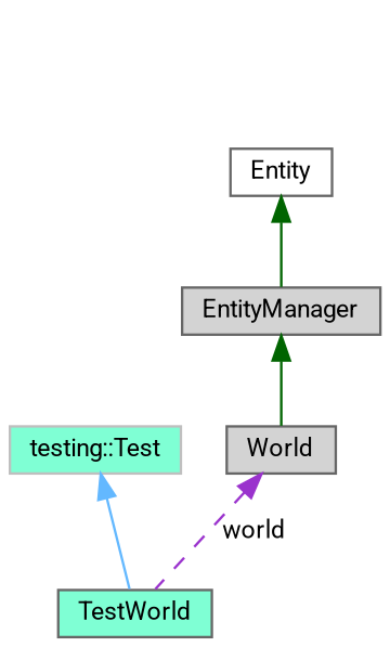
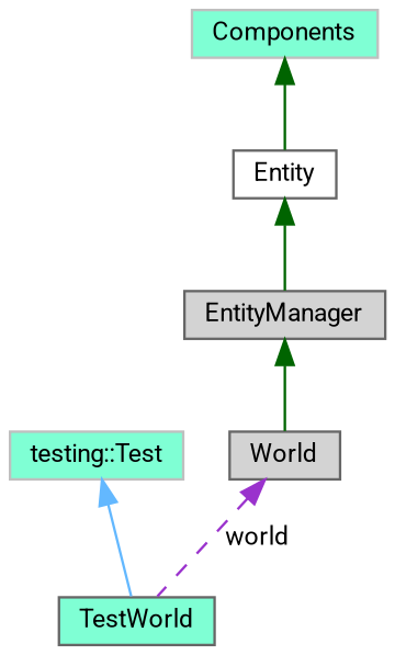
  digraph {
    fontname=Roboto
    node [color=gray40 fillcolor=aquamarine fontname=Roboto fontsize=10 shape=box style=filled]
    edge [color=darkgreen dir=back fontname=Roboto fontsize=10 labelfontname=Helvetica labelfontsize=10 style=solid]
    n1 [fontcolor=black height=0.2 label=TestWorld width=0.4]
    n2 [color=grey75 height=0.2 label="testing::Test" width=0.4]
    n3 [fillcolor=lightgrey height=0.2 label=World width=0.4]
    n4 [fillcolor=lightgrey height=0.2 label=EntityManager width=0.4]
    n5 [fillcolor=white height=0.2 label=Entity width=0.4]
+   n6 [color=grey75 height=0.2 label=Components width=0.4]
    n2 -> n1 [color=steelblue1]
    n3 -> n1 [color=darkorchid3 label=" world" style=dashed]
    n4 -> n3
    n5 -> n4
+   n6 -> n5
  }
